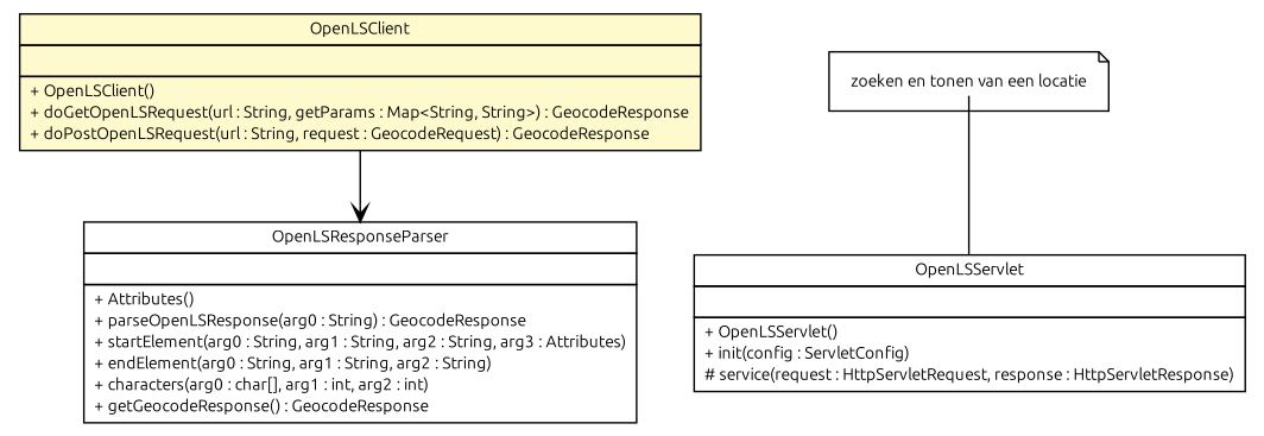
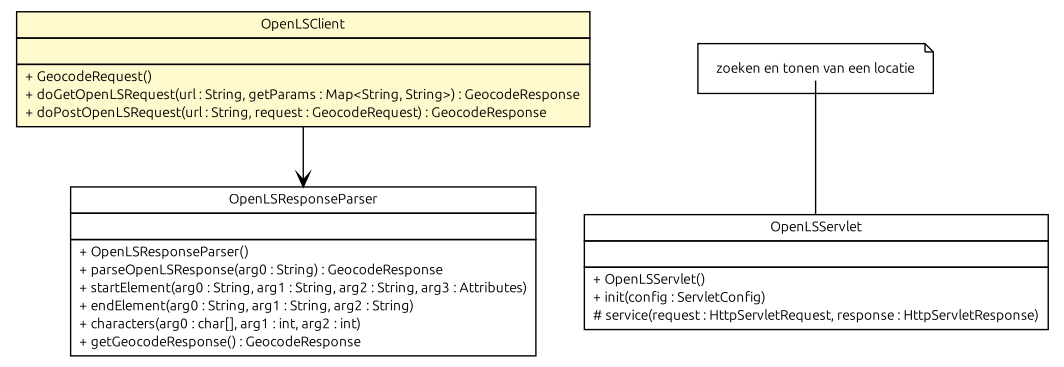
  digraph {
    fontname=Ubuntu
    nodesep=0.25
    ranksep=0.5
    node [fontcolor=black fontname=Ubuntu fontsize=10.0 shape=plaintext]
    edge [fontname=Ubuntu headport=p labelfontname=arial labelfontsize=10 tailport=p]
-   n1 [label=<<table title="nl.geozet.openls.client.OpenLSClient" border="0" cellborder="1" cellspacing="0" cellpadding="2" port="p" bgcolor="lemonChiffon" href="./OpenLSClient.html"> 		<tr><td><table border="0" cellspacing="0" cellpadding="1"> <tr><td align="center" balign="center"> OpenLSClient </td></tr> 		</table></td></tr> 		<tr><td><table border="0" cellspacing="0" cellpadding="1"> <tr><td align="left" balign="left">  </td></tr> 		</table></td></tr> 		<tr><td><table border="0" cellspacing="0" cellpadding="1"> <tr><td align="left" balign="left"> + OpenLSClient() </td></tr> <tr><td align="left" balign="left"> + doGetOpenLSRequest(url : String, getParams : Map&lt;String, String&gt;) : GeocodeResponse </td></tr> <tr><td align="left" balign="left"> + doPostOpenLSRequest(url : String, request : GeocodeRequest) : GeocodeResponse </td></tr> 		</table></td></tr> 		</table>>]
-   n2 [label=<<table title="nl.geozet.openls.parser.OpenLSResponseParser" border="0" cellborder="1" cellspacing="0" cellpadding="2" port="p"> 		<tr><td><table border="0" cellspacing="0" cellpadding="1"> <tr><td align="center" balign="center"> OpenLSResponseParser </td></tr> 		</table></td></tr> 		<tr><td><table border="0" cellspacing="0" cellpadding="1"> <tr><td align="left" balign="left">  </td></tr> 		</table></td></tr> 		<tr><td><table border="0" cellspacing="0" cellpadding="1"> <tr><td align="left" balign="left"> + Attributes() </td></tr> <tr><td align="left" balign="left"> + parseOpenLSResponse(arg0 : String) : GeocodeResponse </td></tr> <tr><td align="left" balign="left"> + startElement(arg0 : String, arg1 : String, arg2 : String, arg3 : Attributes) </td></tr> <tr><td align="left" balign="left"> + endElement(arg0 : String, arg1 : String, arg2 : String) </td></tr> <tr><td align="left" balign="left"> + characters(arg0 : char[], arg1 : int, arg2 : int) </td></tr> <tr><td align="left" balign="left"> + getGeocodeResponse() : GeocodeResponse </td></tr> 		</table></td></tr> 		</table>>]
+   n1 [label=<<table title="nl.geozet.openls.client.OpenLSClient" border="0" cellborder="1" cellspacing="0" cellpadding="2" port="p" bgcolor="lemonChiffon" href="./OpenLSClient.html"> 		<tr><td><table border="0" cellspacing="0" cellpadding="1"> <tr><td align="center" balign="center"> OpenLSClient </td></tr> 		</table></td></tr> 		<tr><td><table border="0" cellspacing="0" cellpadding="1"> <tr><td align="left" balign="left">  </td></tr> 		</table></td></tr> 		<tr><td><table border="0" cellspacing="0" cellpadding="1"> <tr><td align="left" balign="left"> + GeocodeRequest() </td></tr> <tr><td align="left" balign="left"> + doGetOpenLSRequest(url : String, getParams : Map&lt;String, String&gt;) : GeocodeResponse </td></tr> <tr><td align="left" balign="left"> + doPostOpenLSRequest(url : String, request : GeocodeRequest) : GeocodeResponse </td></tr> 		</table></td></tr> 		</table>>]
+   n2 [label=<<table title="nl.geozet.openls.parser.OpenLSResponseParser" border="0" cellborder="1" cellspacing="0" cellpadding="2" port="p"> 		<tr><td><table border="0" cellspacing="0" cellpadding="1"> <tr><td align="center" balign="center"> OpenLSResponseParser </td></tr> 		</table></td></tr> 		<tr><td><table border="0" cellspacing="0" cellpadding="1"> <tr><td align="left" balign="left">  </td></tr> 		</table></td></tr> 		<tr><td><table border="0" cellspacing="0" cellpadding="1"> <tr><td align="left" balign="left"> + OpenLSResponseParser() </td></tr> <tr><td align="left" balign="left"> + parseOpenLSResponse(arg0 : String) : GeocodeResponse </td></tr> <tr><td align="left" balign="left"> + startElement(arg0 : String, arg1 : String, arg2 : String, arg3 : Attributes) </td></tr> <tr><td align="left" balign="left"> + endElement(arg0 : String, arg1 : String, arg2 : String) </td></tr> <tr><td align="left" balign="left"> + characters(arg0 : char[], arg1 : int, arg2 : int) </td></tr> <tr><td align="left" balign="left"> + getGeocodeResponse() : GeocodeResponse </td></tr> 		</table></td></tr> 		</table>>]
    n3 [label=<<table title="nl.geozet.openls.servlet.OpenLSServlet" border="0" cellborder="1" cellspacing="0" cellpadding="2" port="p" href="../servlet/OpenLSServlet.html"> 		<tr><td><table border="0" cellspacing="0" cellpadding="1"> <tr><td align="center" balign="center"> OpenLSServlet </td></tr> 		</table></td></tr> 		<tr><td><table border="0" cellspacing="0" cellpadding="1"> <tr><td align="left" balign="left">  </td></tr> 		</table></td></tr> 		<tr><td><table border="0" cellspacing="0" cellpadding="1"> <tr><td align="left" balign="left"> + OpenLSServlet() </td></tr> <tr><td align="left" balign="left"> + init(config : ServletConfig) </td></tr> <tr><td align="left" balign="left"> # service(request : HttpServletRequest, response : HttpServletResponse) </td></tr> 		</table></td></tr> 		</table>>]
    n4 [label=<<table title="nl.geozet.openls.servlet.OpenLSServlet" border="0" cellborder="0" cellspacing="0" cellpadding="2" port="p" href="../servlet/OpenLSServlet.html"> 		<tr><td><table border="0" cellspacing="0" cellpadding="1"> <tr><td align="left" balign="left"> zoeken en tonen van een locatie </td></tr> 		</table></td></tr> 		</table>> shape=note]
    n1 -> n2 [arrowhead=open color=black fontcolor=black fontsize=10.0]
    n4 -> n3 [arrowhead=none fontsize=10]
  }
